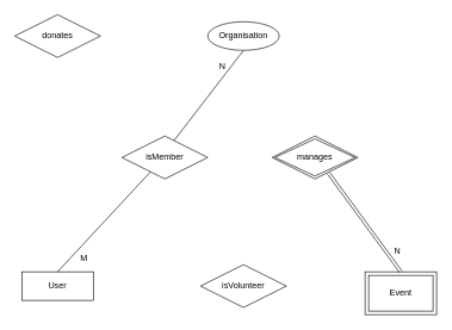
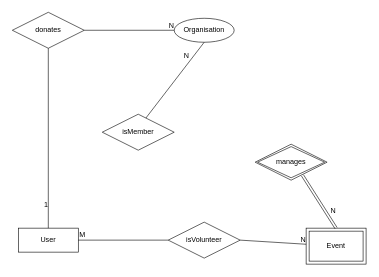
  <mxCell id="0" />
  <mxCell id="1" parent="0" />
  <mxCell id="2" value="User" style="whiteSpace=wrap;html=1;align=center;" vertex="1" parent="1"><mxGeometry x="30" y="380" width="100" height="40" as="geometry" /></mxCell>
  <mxCell id="3" value="Organisation" style="ellipse;whiteSpace=wrap;html=1;align=center;" vertex="1" parent="1"><mxGeometry x="290" y="30" width="100" height="40" as="geometry" /></mxCell>
  <mxCell id="4" value="Event" style="shape=ext;margin=3;double=1;whiteSpace=wrap;html=1;align=center;" vertex="1" parent="1"><mxGeometry x="510" y="380" width="100" height="60" as="geometry" /></mxCell>
- <mxCell id="5" value="manages" style="shape=rhombus;double=1;perimeter=rhombusPerimeter;whiteSpace=wrap;html=1;align=center;" vertex="1" parent="1"><mxGeometry x="380" y="190" width="120" height="60" as="geometry" /></mxCell>
+ <mxCell id="5" value="manages" style="shape=rhombus;double=1;perimeter=rhombusPerimeter;whiteSpace=wrap;html=1;align=center;" vertex="1" parent="1"><mxGeometry x="425" y="240" width="120" height="60" as="geometry" /></mxCell>
  <mxCell id="6" value="" style="shape=link;html=1;rounded=0;exitX=0.658;exitY=0.867;exitDx=0;exitDy=0;entryX=0.5;entryY=0;entryDx=0;entryDy=0;exitPerimeter=0;" edge="1" parent="1" source="5" target="4"><mxGeometry relative="1" as="geometry"><mxPoint x="160" y="370" as="sourcePoint" /><mxPoint x="320" y="370" as="targetPoint" /></mxGeometry></mxCell>
  <mxCell id="7" value="N" style="resizable=0;html=1;align=right;verticalAlign=bottom;" connectable="0" vertex="1" parent="6"><mxGeometry x="1" relative="1" as="geometry"><mxPoint y="-20" as="offset" /></mxGeometry></mxCell>
  <mxCell id="8" value="" style="endArrow=none;html=1;rounded=0;entryX=0.5;entryY=1;entryDx=0;entryDy=0;startArrow=none;" edge="1" parent="1" target="3"><mxGeometry relative="1" as="geometry"><mxPoint x="240" y="200" as="sourcePoint" /><mxPoint x="360" y="320" as="targetPoint" /></mxGeometry></mxCell>
  <mxCell id="9" value="N" style="resizable=0;html=1;align=right;verticalAlign=bottom;" connectable="0" vertex="1" parent="8"><mxGeometry x="1" relative="1" as="geometry"><mxPoint x="-25" y="30" as="offset" /></mxGeometry></mxCell>
  <mxCell id="10" value="isMember" style="shape=rhombus;perimeter=rhombusPerimeter;whiteSpace=wrap;html=1;align=center;" vertex="1" parent="1"><mxGeometry x="170" y="190" width="120" height="60" as="geometry" /></mxCell>
- <mxCell id="11" value="" style="endArrow=none;html=1;rounded=0;exitX=0.5;exitY=0;exitDx=0;exitDy=0;entryX=0.333;entryY=0.833;entryDx=0;entryDy=0;entryPerimeter=0;" edge="1" parent="1" source="2" target="10"><mxGeometry relative="1" as="geometry"><mxPoint x="80" y="380" as="sourcePoint" /><mxPoint x="340" y="70" as="targetPoint" /></mxGeometry></mxCell>
- <mxCell id="12" value="M" style="resizable=0;html=1;align=left;verticalAlign=bottom;" connectable="0" vertex="1" parent="11"><mxGeometry x="-1" relative="1" as="geometry"><mxPoint x="30" y="-10" as="offset" /></mxGeometry></mxCell>
+ <mxCell id="13" value="" style="endArrow=none;html=1;rounded=0;exitX=1;exitY=0.5;exitDx=0;exitDy=0;startArrow=none;" edge="1" parent="1" source="15" target="4"><mxGeometry relative="1" as="geometry"><mxPoint x="400" y="320" as="sourcePoint" /><mxPoint x="560" y="320" as="targetPoint" /></mxGeometry></mxCell>
+ <mxCell id="14" value="N" style="resizable=0;html=1;align=right;verticalAlign=bottom;" connectable="0" vertex="1" parent="13"><mxGeometry x="1" relative="1" as="geometry" /></mxCell>
  <mxCell id="15" value="isVolunteer" style="shape=rhombus;perimeter=rhombusPerimeter;whiteSpace=wrap;html=1;align=center;" vertex="1" parent="1"><mxGeometry x="280" y="370" width="120" height="60" as="geometry" /></mxCell>
+ <mxCell id="16" value="" style="endArrow=none;html=1;rounded=0;exitX=1;exitY=0.5;exitDx=0;exitDy=0;" edge="1" parent="1" source="2" target="15"><mxGeometry relative="1" as="geometry"><mxPoint x="130" y="400" as="sourcePoint" /><mxPoint x="510" y="400" as="targetPoint" /></mxGeometry></mxCell>
+ <mxCell id="17" value="M" style="resizable=0;html=1;align=left;verticalAlign=bottom;" connectable="0" vertex="1" parent="16"><mxGeometry x="-1" relative="1" as="geometry" /></mxCell>
  <mxCell id="18" value="donates" style="shape=rhombus;perimeter=rhombusPerimeter;whiteSpace=wrap;html=1;align=center;" vertex="1" parent="1"><mxGeometry x="20" y="20" width="120" height="60" as="geometry" /></mxCell>
+ <mxCell id="19" value="" style="endArrow=none;html=1;rounded=0;exitX=0.5;exitY=1;exitDx=0;exitDy=0;entryX=0.5;entryY=0;entryDx=0;entryDy=0;" edge="1" parent="1" source="18" target="2"><mxGeometry relative="1" as="geometry"><mxPoint x="-30" y="200" as="sourcePoint" /><mxPoint x="130" y="200" as="targetPoint" /></mxGeometry></mxCell>
+ <mxCell id="20" value="1" style="resizable=0;html=1;align=right;verticalAlign=bottom;" connectable="0" vertex="1" parent="19"><mxGeometry x="1" relative="1" as="geometry"><mxPoint y="-30" as="offset" /></mxGeometry></mxCell>
+ <mxCell id="21" value="" style="endArrow=none;html=1;rounded=0;exitX=1;exitY=0.5;exitDx=0;exitDy=0;entryX=0;entryY=0.5;entryDx=0;entryDy=0;" edge="1" parent="1" source="18" target="3"><mxGeometry relative="1" as="geometry"><mxPoint x="170" y="50" as="sourcePoint" /><mxPoint x="260" y="50" as="targetPoint" /></mxGeometry></mxCell>
+ <mxCell id="22" value="N" style="resizable=0;html=1;align=right;verticalAlign=bottom;" connectable="0" vertex="1" parent="21"><mxGeometry x="1" relative="1" as="geometry" /></mxCell>
